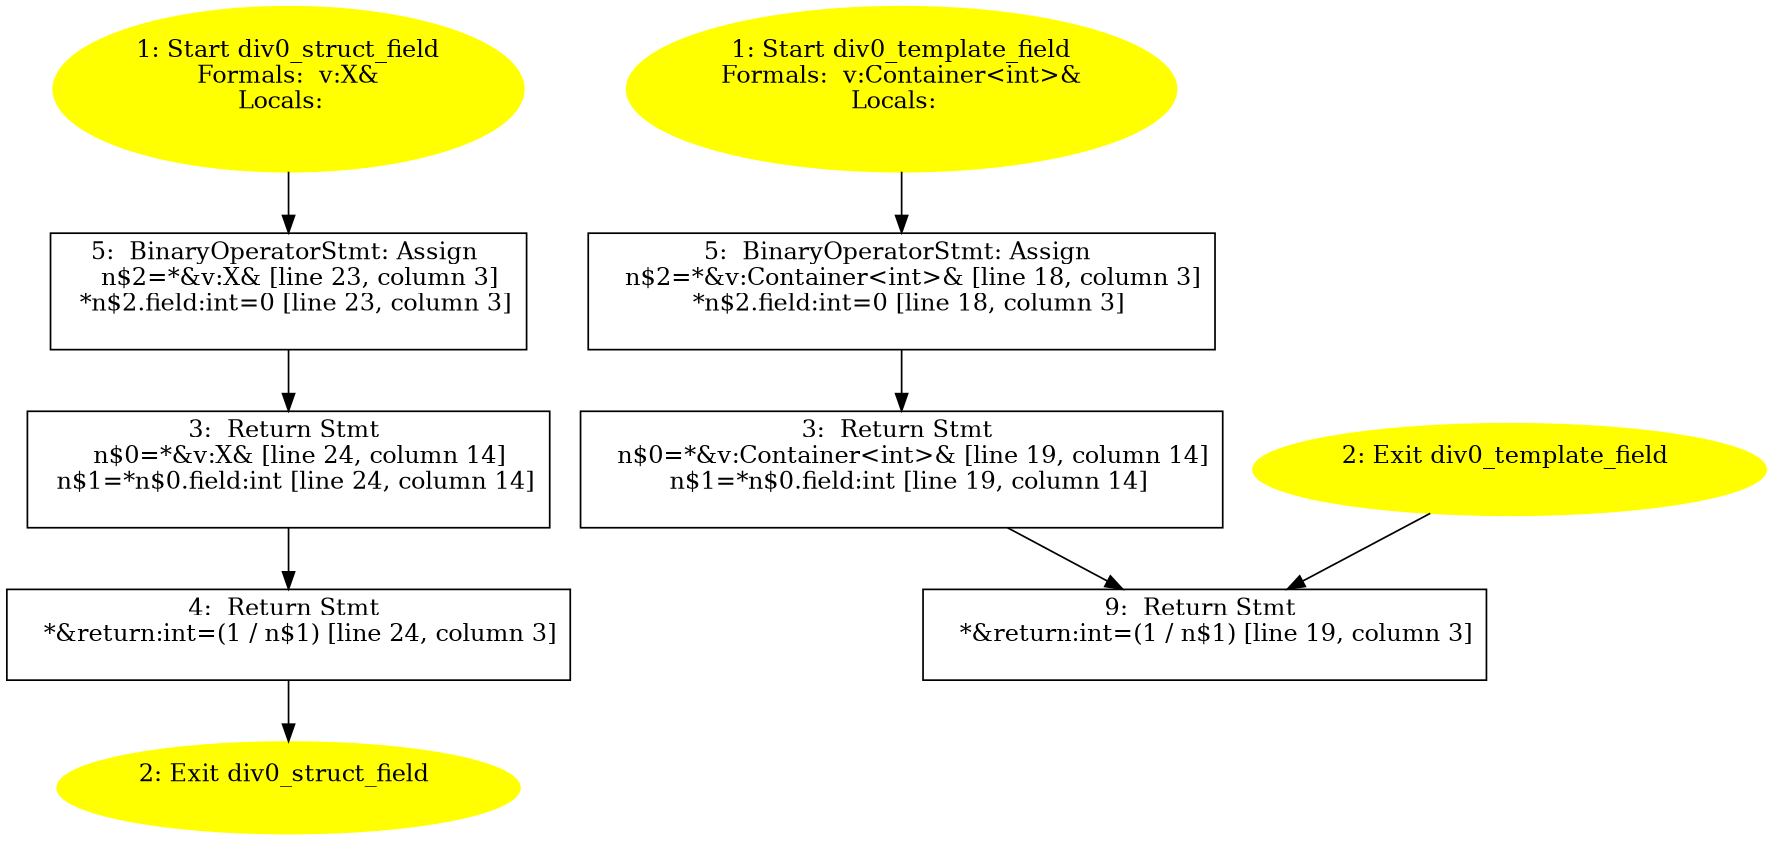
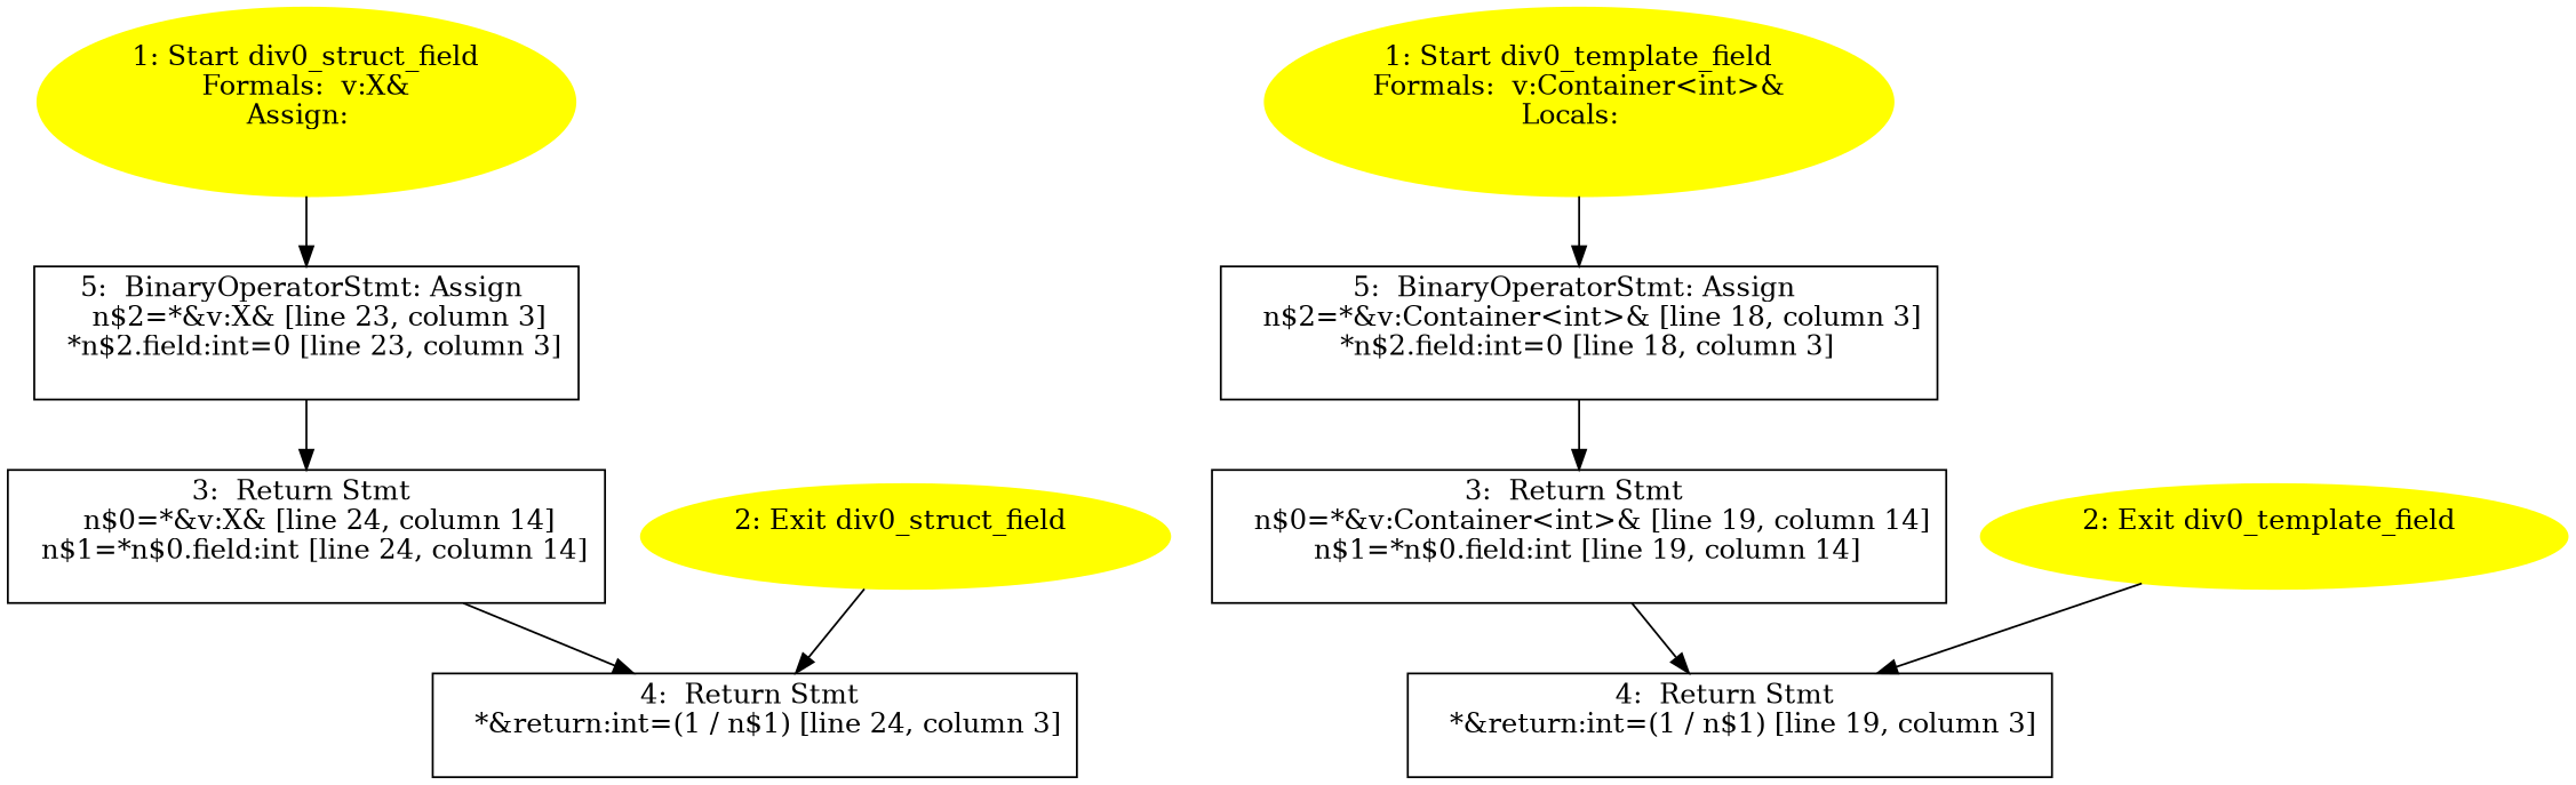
  digraph {
    node [shape=box]
-   n1 [color=yellow label="1: Start div0_struct_field\nFormals:  v:X&\nLocals:  \n  " style=filled shape=""]
+   n1 [color=yellow label="1: Start div0_struct_field\nFormals:  v:X&\nAssign:  \n  " style=filled shape=""]
    n2 [label="5:  BinaryOperatorStmt: Assign \n   n$2=*&v:X& [line 23, column 3]\n  *n$2.field:int=0 [line 23, column 3]\n "]
    n3 [label="3:  Return Stmt \n   n$0=*&v:X& [line 24, column 14]\n  n$1=*n$0.field:int [line 24, column 14]\n "]
    n4 [label="4:  Return Stmt \n   *&return:int=(1 / n$1) [line 24, column 3]\n "]
    n5 [color=yellow label="2: Exit div0_struct_field \n  " style=filled shape=""]
    n6 [color=yellow label="1: Start div0_template_field\nFormals:  v:Container<int>&\nLocals:  \n  " style=filled shape=""]
    n7 [label="5:  BinaryOperatorStmt: Assign \n   n$2=*&v:Container<int>& [line 18, column 3]\n  *n$2.field:int=0 [line 18, column 3]\n "]
    n8 [label="3:  Return Stmt \n   n$0=*&v:Container<int>& [line 19, column 14]\n  n$1=*n$0.field:int [line 19, column 14]\n "]
-   n9 [label="9:  Return Stmt \n   *&return:int=(1 / n$1) [line 19, column 3]\n "]
+   n9 [label="4:  Return Stmt \n   *&return:int=(1 / n$1) [line 19, column 3]\n "]
    n10 [color=yellow label="2: Exit div0_template_field \n  " style=filled shape=""]
    n1 -> n2
    n2 -> n3
    n3 -> n4
-   n4 -> n5
+   n5 -> n4
    n6 -> n7
    n7 -> n8
    n8 -> n9
    n10 -> n9
  }
